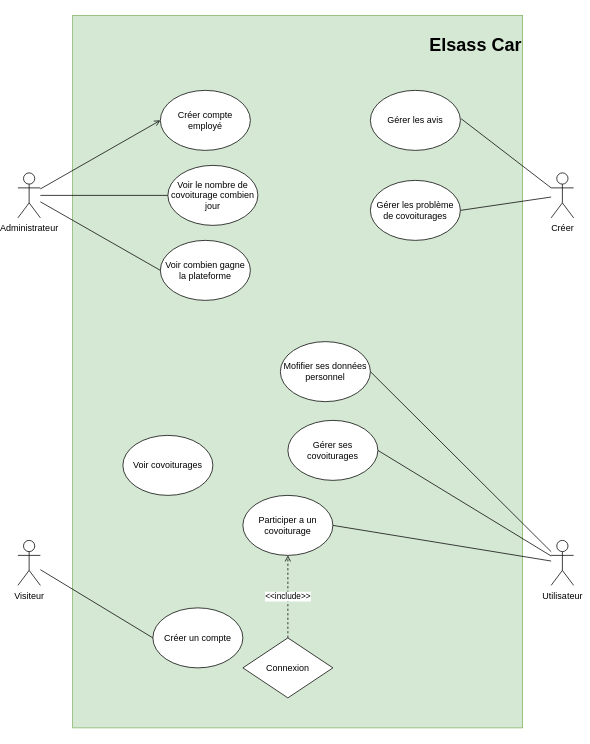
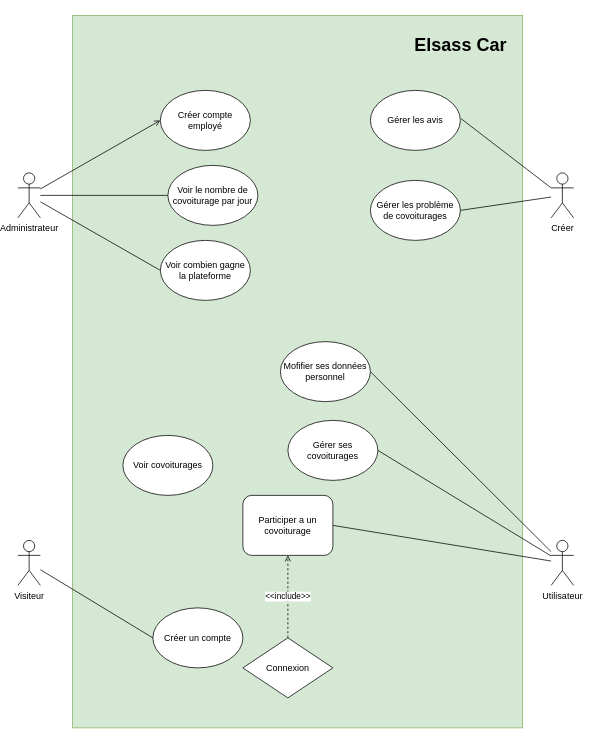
  <mxCell id="0" />
  <mxCell id="1" parent="0" />
  <mxCell id="2" value="" style="rounded=0;whiteSpace=wrap;html=1;fillColor=#d5e8d4;strokeColor=#82b366;" vertex="1" parent="1"><mxGeometry x="93" y="20" width="600" height="950" as="geometry" /></mxCell>
- <mxCell id="3" value="Elsass Car" style="text;strokeColor=none;fillColor=none;html=1;fontSize=24;fontStyle=1;verticalAlign=middle;align=center;" vertex="1" parent="1"><mxGeometry x="580" y="40" width="100" height="40" as="geometry" /></mxCell>
+ <mxCell id="3" value="Elsass Car" style="text;strokeColor=none;fillColor=none;html=1;fontSize=24;fontStyle=1;verticalAlign=middle;align=center;" vertex="1" parent="1"><mxGeometry x="560" y="40" width="100" height="40" as="geometry" /></mxCell>
  <mxCell id="4" value="Créer un compte" style="ellipse;whiteSpace=wrap;html=1;" vertex="1" parent="1"><mxGeometry x="200" y="810" width="120" height="80" as="geometry" /></mxCell>
  <mxCell id="5" value="" style="rounded=0;orthogonalLoop=1;jettySize=auto;html=1;entryX=0;entryY=0.5;entryDx=0;entryDy=0;endArrow=open;startFill=0;" edge="1" parent="1" source="8" target="24"><mxGeometry relative="1" as="geometry" /></mxCell>
  <mxCell id="6" value="" style="rounded=0;orthogonalLoop=1;jettySize=auto;html=1;entryX=0;entryY=0.5;entryDx=0;entryDy=0;endArrow=none;startFill=0;" edge="1" parent="1" source="8" target="29"><mxGeometry relative="1" as="geometry" /></mxCell>
  <mxCell id="7" value="" style="rounded=0;orthogonalLoop=1;jettySize=auto;html=1;entryX=0;entryY=0.5;entryDx=0;entryDy=0;endArrow=none;startFill=0;" edge="1" parent="1" source="8" target="28"><mxGeometry relative="1" as="geometry" /></mxCell>
  <mxCell id="8" value="Administrateur" style="shape=umlActor;verticalLabelPosition=bottom;verticalAlign=top;html=1;outlineConnect=0;" vertex="1" parent="1"><mxGeometry x="20" y="230" width="30" height="60" as="geometry" /></mxCell>
  <mxCell id="9" value="" style="rounded=0;orthogonalLoop=1;jettySize=auto;html=1;entryX=0;entryY=0.5;entryDx=0;entryDy=0;endArrow=none;startFill=0;" edge="1" parent="1" source="10" target="4"><mxGeometry relative="1" as="geometry" /></mxCell>
  <mxCell id="10" value="Visiteur" style="shape=umlActor;verticalLabelPosition=bottom;verticalAlign=top;html=1;outlineConnect=0;" vertex="1" parent="1"><mxGeometry x="20" y="720" width="30" height="60" as="geometry" /></mxCell>
  <mxCell id="11" value="" style="rounded=0;orthogonalLoop=1;jettySize=auto;html=1;entryX=1;entryY=0.5;entryDx=0;entryDy=0;endArrow=none;startFill=0;" edge="1" parent="1" source="12" target="26"><mxGeometry relative="1" as="geometry" /></mxCell>
  <mxCell id="12" value="Créer" style="shape=umlActor;verticalLabelPosition=bottom;verticalAlign=top;html=1;outlineConnect=0;" vertex="1" parent="1"><mxGeometry x="731" y="230" width="30" height="60" as="geometry" /></mxCell>
  <mxCell id="13" value="" style="rounded=0;orthogonalLoop=1;jettySize=auto;html=1;entryX=1;entryY=0.5;entryDx=0;entryDy=0;endArrow=none;startFill=0;" edge="1" parent="1" source="16" target="17"><mxGeometry relative="1" as="geometry" /></mxCell>
  <mxCell id="14" value="" style="rounded=0;orthogonalLoop=1;jettySize=auto;html=1;entryX=1;entryY=0.5;entryDx=0;entryDy=0;endArrow=none;startFill=0;" edge="1" parent="1" source="16" target="22"><mxGeometry relative="1" as="geometry" /></mxCell>
  <mxCell id="15" value="" style="rounded=0;orthogonalLoop=1;jettySize=auto;html=1;entryX=1;entryY=0.5;entryDx=0;entryDy=0;endArrow=none;startFill=0;" edge="1" parent="1" source="16" target="23"><mxGeometry relative="1" as="geometry" /></mxCell>
  <mxCell id="16" value="Utilisateur" style="shape=umlActor;verticalLabelPosition=bottom;verticalAlign=top;html=1;outlineConnect=0;" vertex="1" parent="1"><mxGeometry x="731" y="720" width="30" height="60" as="geometry" /></mxCell>
- <mxCell id="17" value="Participer a un covoiturage" style="ellipse;whiteSpace=wrap;html=1;" vertex="1" parent="1"><mxGeometry x="320" y="660" width="120" height="80" as="geometry" /></mxCell>
+ <mxCell id="17" value="Participer a un covoiturage" style="whiteSpace=wrap;html=1;rounded=1;" vertex="1" parent="1"><mxGeometry x="320" y="660" width="120" height="80" as="geometry" /></mxCell>
  <mxCell id="18" style="rounded=0;orthogonalLoop=1;jettySize=auto;html=1;entryX=0.5;entryY=1;entryDx=0;entryDy=0;dashed=1;endArrow=open;" edge="1" parent="1" source="20" target="17"><mxGeometry relative="1" as="geometry" /></mxCell>
  <mxCell id="19" value="&amp;lt;&amp;lt;include&amp;gt;&amp;gt;" style="edgeLabel;html=1;align=center;verticalAlign=middle;resizable=0;points=[];" vertex="1" connectable="0" parent="18"><mxGeometry x="0.023" y="1" relative="1" as="geometry"><mxPoint as="offset" /></mxGeometry></mxCell>
  <mxCell id="20" value="Connexion" style="rhombus;whiteSpace=wrap;html=1;" vertex="1" parent="1"><mxGeometry x="320" y="850" width="120" height="80" as="geometry" /></mxCell>
  <mxCell id="21" value="Voir covoiturages" style="ellipse;whiteSpace=wrap;html=1;" vertex="1" parent="1"><mxGeometry x="160" y="580" width="120" height="80" as="geometry" /></mxCell>
  <mxCell id="22" value="Gérer ses covoiturages" style="ellipse;whiteSpace=wrap;html=1;" vertex="1" parent="1"><mxGeometry x="380" y="560" width="120" height="80" as="geometry" /></mxCell>
  <mxCell id="23" value="Mofifier ses données personnel" style="ellipse;whiteSpace=wrap;html=1;" vertex="1" parent="1"><mxGeometry x="370" y="455" width="120" height="80" as="geometry" /></mxCell>
  <mxCell id="24" value="Créer compte employé" style="ellipse;whiteSpace=wrap;html=1;" vertex="1" parent="1"><mxGeometry x="210" y="120" width="120" height="80" as="geometry" /></mxCell>
  <mxCell id="25" value="Gérer les avis" style="ellipse;whiteSpace=wrap;html=1;" vertex="1" parent="1"><mxGeometry x="490" y="120" width="120" height="80" as="geometry" /></mxCell>
  <mxCell id="26" value="Gérer les problème de covoiturages" style="ellipse;whiteSpace=wrap;html=1;" vertex="1" parent="1"><mxGeometry x="490" y="240" width="120" height="80" as="geometry" /></mxCell>
  <mxCell id="27" value="" style="rounded=0;orthogonalLoop=1;jettySize=auto;html=1;entryX=1;entryY=0.5;entryDx=0;entryDy=0;endArrow=none;startFill=0;exitX=0;exitY=0.333;exitDx=0;exitDy=0;exitPerimeter=0;" edge="1" parent="1" source="12"><mxGeometry relative="1" as="geometry"><mxPoint x="731" y="139.78" as="sourcePoint" /><mxPoint x="611" y="157.78" as="targetPoint" /></mxGeometry></mxCell>
- <mxCell id="28" value="Voir le nombre de covoiturage combien jour" style="ellipse;whiteSpace=wrap;html=1;" vertex="1" parent="1"><mxGeometry x="220" y="220" width="120" height="80" as="geometry" /></mxCell>
+ <mxCell id="28" value="Voir le nombre de covoiturage par jour" style="ellipse;whiteSpace=wrap;html=1;" vertex="1" parent="1"><mxGeometry x="220" y="220" width="120" height="80" as="geometry" /></mxCell>
  <mxCell id="29" value="Voir combien gagne la plateforme" style="ellipse;whiteSpace=wrap;html=1;" vertex="1" parent="1"><mxGeometry x="210" y="320" width="120" height="80" as="geometry" /></mxCell>
